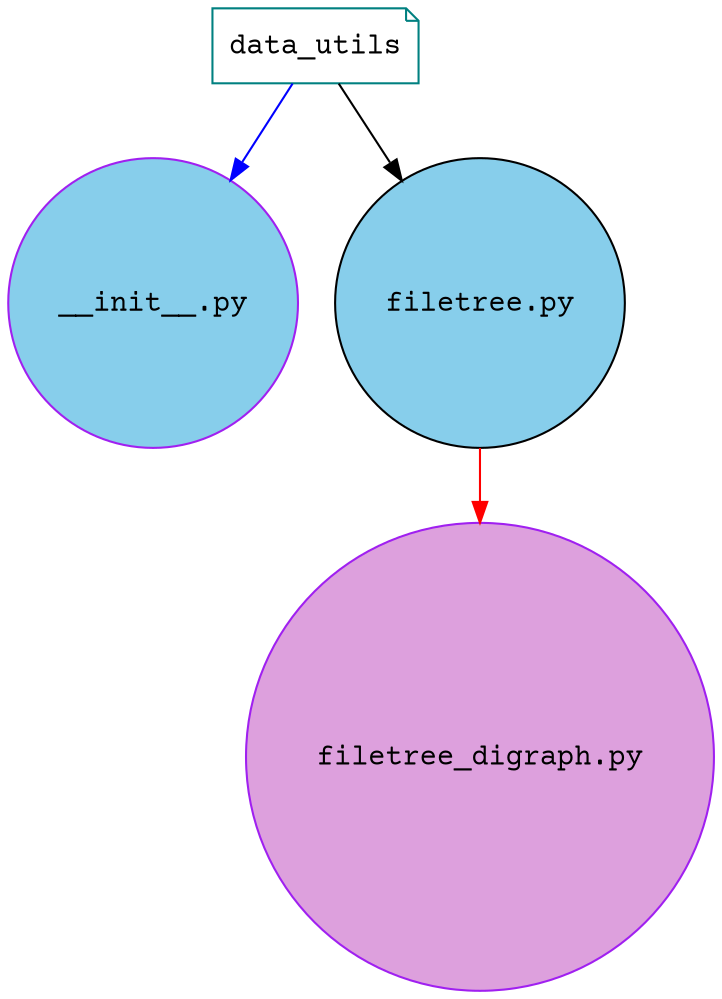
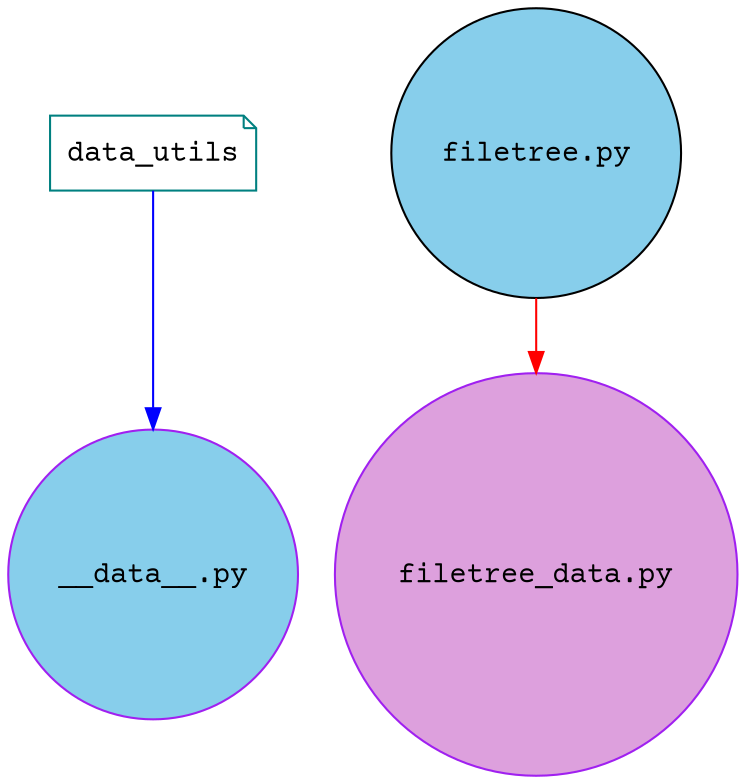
  digraph {
    fontname="Courier Prime"
    node [color=purple fillcolor=skyblue fontname="Courier Prime" shape=circle style=filled]
    edge [fontname="Courier Prime"]
    data_utils [color=teal fillcolor=white shape=note]
-   "__init__.py"
+   "__init__.py" [label="__data__.py"]
    "filetree.py" [color=black]
-   "filetree_digraph.py" [fillcolor=plum]
+   "filetree_digraph.py" [fillcolor=plum label="filetree_data.py"]
    data_utils -> "__init__.py" [color=blue]
-   data_utils -> "filetree.py" [color=black]
    "filetree.py" -> "filetree_digraph.py" [color=red]
  }
